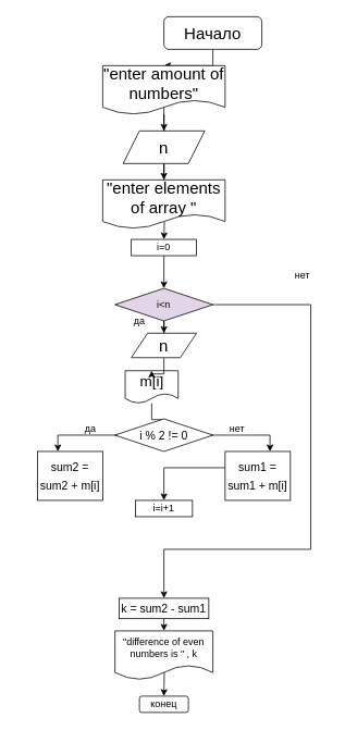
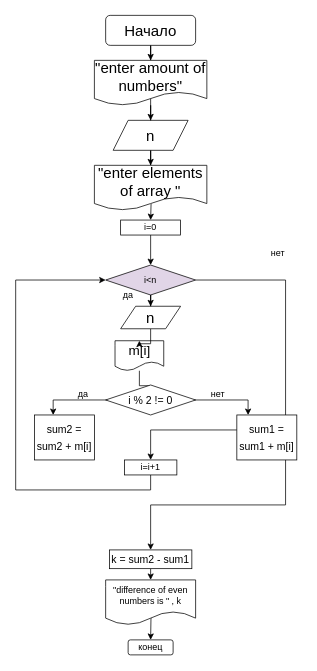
  <mxCell id="0" />
  <mxCell id="1" parent="0" />
  <mxCell id="2" value="" style="edgeStyle=orthogonalEdgeStyle;rounded=0;orthogonalLoop=1;jettySize=auto;html=1;" parent="1" source="3" target="6" edge="1"><mxGeometry relative="1" as="geometry" /></mxCell>
  <mxCell id="3" value="i=0" style="whiteSpace=wrap;html=1;rounded=0;" parent="1" vertex="1"><mxGeometry x="160" y="293" width="80" height="20" as="geometry" /></mxCell>
  <mxCell id="4" value="" style="edgeStyle=orthogonalEdgeStyle;rounded=0;orthogonalLoop=1;jettySize=auto;html=1;" edge="1" parent="1" source="6" target="33"><mxGeometry relative="1" as="geometry" /></mxCell>
  <mxCell id="5" value="" style="edgeStyle=orthogonalEdgeStyle;rounded=0;orthogonalLoop=1;jettySize=auto;html=1;" edge="1" parent="1" source="6"><mxGeometry relative="1" as="geometry"><mxPoint x="200" y="733" as="targetPoint" /><Array as="points"><mxPoint x="380" y="373" /><mxPoint x="380" y="673" /><mxPoint x="200" y="673" /></Array></mxGeometry></mxCell>
  <mxCell id="6" value="i&amp;lt;n" style="rhombus;whiteSpace=wrap;html=1;rounded=0;fillColor=#e1d5e7;" parent="1" vertex="1"><mxGeometry x="140" y="353" width="120" height="40" as="geometry" /></mxCell>
+ <mxCell id="7" value="" style="edgeStyle=orthogonalEdgeStyle;rounded=0;orthogonalLoop=1;jettySize=auto;html=1;entryX=0;entryY=0.5;entryDx=0;entryDy=0;" edge="1" parent="1" source="8" target="6"><mxGeometry relative="1" as="geometry"><mxPoint x="-60" y="373" as="targetPoint" /><Array as="points"><mxPoint x="200" y="653" /><mxPoint x="20" y="653" /><mxPoint x="20" y="373" /></Array></mxGeometry></mxCell>
  <mxCell id="8" value="i=i+1" style="rounded=0;whiteSpace=wrap;html=1;" parent="1" vertex="1"><mxGeometry x="165" y="613" width="70" height="20" as="geometry" /></mxCell>
  <mxCell id="9" value="да" style="text;html=1;strokeColor=none;fillColor=none;align=center;verticalAlign=middle;whiteSpace=wrap;rounded=0;" parent="1" vertex="1"><mxGeometry x="140" y="378" width="60" height="30" as="geometry" /></mxCell>
  <mxCell id="10" value="нет" style="text;html=1;strokeColor=none;fillColor=none;align=center;verticalAlign=middle;whiteSpace=wrap;rounded=0;" parent="1" vertex="1"><mxGeometry x="340" y="323" width="60" height="30" as="geometry" /></mxCell>
  <mxCell id="11" value="" style="edgeStyle=orthogonalEdgeStyle;rounded=0;orthogonalLoop=1;jettySize=auto;html=1;fontSize=14;exitX=0.505;exitY=0.823;exitDx=0;exitDy=0;exitPerimeter=0;startArrow=none;entryX=0.593;entryY=0.014;entryDx=0;entryDy=0;entryPerimeter=0;" parent="1" source="36" edge="1" target="36"><mxGeometry relative="1" as="geometry"><mxPoint x="200" y="900" as="targetPoint" /></mxGeometry></mxCell>
  <mxCell id="12" value="" style="edgeStyle=orthogonalEdgeStyle;rounded=0;orthogonalLoop=1;jettySize=auto;html=1;exitX=0.504;exitY=0.833;exitDx=0;exitDy=0;exitPerimeter=0;entryX=0.5;entryY=0;entryDx=0;entryDy=0;" edge="1" parent="1" source="13" target="36"><mxGeometry relative="1" as="geometry"><mxPoint x="200" y="913" as="targetPoint" /></mxGeometry></mxCell>
  <mxCell id="13" value="&quot;difference of even numbers is&amp;nbsp;&quot; , k" style="shape=document;whiteSpace=wrap;html=1;boundedLbl=1;" parent="1" vertex="1"><mxGeometry x="140" y="773" width="120" height="60" as="geometry" /></mxCell>
  <mxCell id="14" value="" style="edgeStyle=orthogonalEdgeStyle;rounded=0;orthogonalLoop=1;jettySize=auto;html=1;entryX=0.5;entryY=0;entryDx=0;entryDy=0;" edge="1" parent="1" source="15" target="34"><mxGeometry relative="1" as="geometry" /></mxCell>
  <mxCell id="15" value="m[i]" style="shape=document;whiteSpace=wrap;html=1;boundedLbl=1;fontSize=18;" parent="1" vertex="1"><mxGeometry x="152.5" y="454" width="65" height="40" as="geometry" /></mxCell>
  <mxCell id="16" value="" style="edgeStyle=orthogonalEdgeStyle;rounded=0;orthogonalLoop=1;jettySize=auto;html=1;fontSize=18;" parent="1" target="18" edge="1"><mxGeometry relative="1" as="geometry"><Array as="points"><mxPoint x="70" y="533" /></Array><mxPoint x="200.029" y="540.01" as="sourcePoint" /></mxGeometry></mxCell>
  <mxCell id="17" value="" style="edgeStyle=orthogonalEdgeStyle;rounded=0;orthogonalLoop=1;jettySize=auto;html=1;fontSize=14;" parent="1" target="20" edge="1"><mxGeometry relative="1" as="geometry"><Array as="points"><mxPoint x="330" y="533" /></Array><mxPoint x="200.029" y="540.01" as="sourcePoint" /></mxGeometry></mxCell>
  <mxCell id="18" value="&lt;font style=&quot;font-size: 14px&quot;&gt;sum2 = sum2 + m[i]&lt;/font&gt;" style="whiteSpace=wrap;html=1;fontSize=18;" parent="1" vertex="1"><mxGeometry x="45" y="553" width="80" height="60" as="geometry" /></mxCell>
  <mxCell id="19" value="" style="edgeStyle=orthogonalEdgeStyle;rounded=0;orthogonalLoop=1;jettySize=auto;html=1;" edge="1" parent="1" source="20"><mxGeometry relative="1" as="geometry"><mxPoint x="200" y="613" as="targetPoint" /><Array as="points"><mxPoint x="200" y="573" /></Array></mxGeometry></mxCell>
- <mxCell id="20" value="&lt;font style=&quot;font-size: 14px&quot;&gt;sum1 = sum1 + m[i]&lt;/font&gt;" style="whiteSpace=wrap;html=1;fontSize=18;" parent="1" vertex="1"><mxGeometry x="275" y="553" width="80" height="60" as="geometry" /></mxCell>
+ <mxCell id="20" value="&lt;font style=&quot;font-size: 14px&quot;&gt;sum1 = sum1 + m[i]&lt;/font&gt;" style="whiteSpace=wrap;html=1;fontSize=18;" parent="1" vertex="1"><mxGeometry x="315" y="553" width="80" height="60" as="geometry" /></mxCell>
  <mxCell id="21" value="да" style="text;html=1;strokeColor=none;fillColor=none;align=center;verticalAlign=middle;whiteSpace=wrap;rounded=0;" parent="1" vertex="1"><mxGeometry x="80" y="510" width="60" height="30" as="geometry" /></mxCell>
  <mxCell id="22" value="нет" style="text;html=1;strokeColor=none;fillColor=none;align=center;verticalAlign=middle;whiteSpace=wrap;rounded=0;" parent="1" vertex="1"><mxGeometry x="260" y="510" width="60" height="30" as="geometry" /></mxCell>
  <mxCell id="23" value="" style="edgeStyle=orthogonalEdgeStyle;rounded=0;orthogonalLoop=1;jettySize=auto;html=1;fontSize=14;entryX=0.5;entryY=0;entryDx=0;entryDy=0;exitX=0.5;exitY=1;exitDx=0;exitDy=0;" parent="1" source="35" target="13" edge="1"><mxGeometry relative="1" as="geometry"><mxPoint x="200" y="773" as="sourcePoint" /></mxGeometry></mxCell>
  <mxCell id="24" value="" style="edgeStyle=orthogonalEdgeStyle;rounded=0;orthogonalLoop=1;jettySize=auto;html=1;fontSize=14;" parent="1" source="25" target="30" edge="1"><mxGeometry relative="1" as="geometry" /></mxCell>
- <mxCell id="25" value="&lt;font style=&quot;font-size: 20px&quot;&gt;Начало&lt;/font&gt;" style="rounded=1;whiteSpace=wrap;html=1;fontSize=12;glass=0;strokeWidth=1;shadow=0;" parent="1" vertex="1"><mxGeometry x="200" y="20" width="120" height="40" as="geometry" /></mxCell>
+ <mxCell id="25" value="&lt;font style=&quot;font-size: 20px&quot;&gt;Начало&lt;/font&gt;" style="rounded=1;whiteSpace=wrap;html=1;fontSize=12;glass=0;strokeWidth=1;shadow=0;" parent="1" vertex="1"><mxGeometry x="140" y="20" width="120" height="40" as="geometry" /></mxCell>
  <mxCell id="26" value="" style="edgeStyle=orthogonalEdgeStyle;rounded=0;orthogonalLoop=1;jettySize=auto;html=1;exitX=0.504;exitY=0.857;exitDx=0;exitDy=0;exitPerimeter=0;" parent="1" source="31" edge="1"><mxGeometry relative="1" as="geometry"><mxPoint x="200" y="260" as="sourcePoint" /><mxPoint x="200" y="293" as="targetPoint" /></mxGeometry></mxCell>
  <mxCell id="27" value="" style="edgeStyle=orthogonalEdgeStyle;rounded=0;orthogonalLoop=1;jettySize=auto;html=1;fontSize=14;" parent="1" source="28" target="31" edge="1"><mxGeometry relative="1" as="geometry" /></mxCell>
  <mxCell id="28" value="&lt;span style=&quot;font-size: 20px&quot;&gt;n&lt;/span&gt;" style="shape=parallelogram;perimeter=parallelogramPerimeter;whiteSpace=wrap;html=1;fixedSize=1;" parent="1" vertex="1"><mxGeometry x="150" y="160" width="100" height="40" as="geometry" /></mxCell>
  <mxCell id="29" value="" style="edgeStyle=orthogonalEdgeStyle;rounded=0;orthogonalLoop=1;jettySize=auto;html=1;exitX=0.5;exitY=0.667;exitDx=0;exitDy=0;exitPerimeter=0;" parent="1" source="30" target="28" edge="1"><mxGeometry relative="1" as="geometry" /></mxCell>
  <mxCell id="30" value="&lt;font style=&quot;font-size: 20px&quot;&gt;&quot;enter amount of numbers&quot;&lt;/font&gt;" style="shape=document;whiteSpace=wrap;html=1;boundedLbl=1;" parent="1" vertex="1"><mxGeometry x="125" y="80" width="150" height="60" as="geometry" /></mxCell>
  <mxCell id="31" value="&lt;font style=&quot;font-size: 20px&quot;&gt;&quot;enter elements of array &quot;&lt;/font&gt;" style="shape=document;whiteSpace=wrap;html=1;boundedLbl=1;" parent="1" vertex="1"><mxGeometry x="125" y="220" width="150" height="60" as="geometry" /></mxCell>
  <mxCell id="32" value="" style="edgeStyle=orthogonalEdgeStyle;rounded=0;orthogonalLoop=1;jettySize=auto;html=1;" edge="1" parent="1" source="33" target="15"><mxGeometry relative="1" as="geometry" /></mxCell>
  <mxCell id="33" value="&lt;span style=&quot;font-size: 20px&quot;&gt;n&lt;/span&gt;" style="shape=parallelogram;perimeter=parallelogramPerimeter;whiteSpace=wrap;html=1;fixedSize=1;" vertex="1" parent="1"><mxGeometry x="160" y="408" width="80" height="30" as="geometry" /></mxCell>
  <mxCell id="34" value="&lt;font style=&quot;font-size: 14px&quot;&gt;i % 2 != 0&lt;/font&gt;" style="rhombus;whiteSpace=wrap;html=1;fontSize=18;" vertex="1" parent="1"><mxGeometry x="140" y="513" width="120" height="40" as="geometry" /></mxCell>
  <mxCell id="35" value="k = sum2 - sum1" style="rounded=0;whiteSpace=wrap;html=1;fontSize=14;" vertex="1" parent="1"><mxGeometry x="145" y="733" width="110" height="25" as="geometry" /></mxCell>
  <mxCell id="36" value="конец" style="rounded=1;whiteSpace=wrap;html=1;" parent="1" vertex="1"><mxGeometry x="170" y="853" width="60" height="20" as="geometry" /></mxCell>
